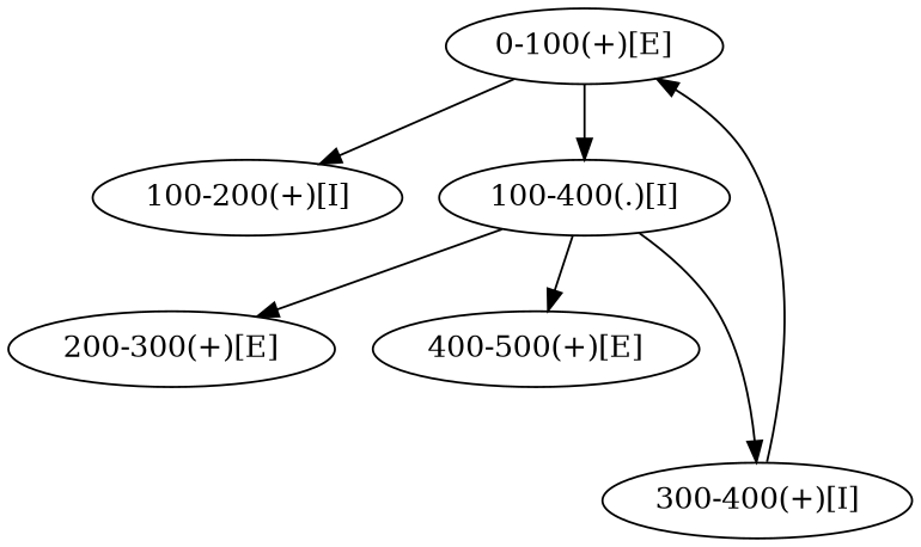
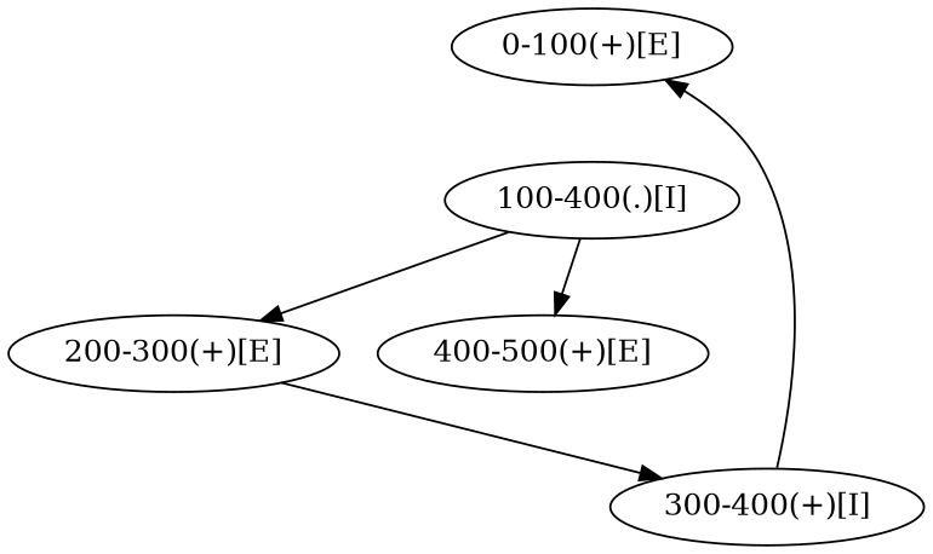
  strict digraph {
    node [scores="G1=0.3"]
-   "100-200(+)[I]"
    "0-100(+)[E]" [scores="G1=0.1,G2=0.05"]
    "100-400(.)[I]" [scores="G2=0.1"]
    "200-300(+)[E]" [scores="G1=0.1"]
    "400-500(+)[E]" [scores="G1=0.1,G2=0.05"]
    "300-400(+)[I]"
-   "0-100(+)[E]" -> "100-200(+)[I]"
-   "0-100(+)[E]" -> "100-400(.)[I]"
    "100-400(.)[I]" -> "200-300(+)[E]"
    "100-400(.)[I]" -> "400-500(+)[E]"
-   "100-400(.)[I]" -> "300-400(+)[I]"
+   "200-300(+)[E]" -> "300-400(+)[I]"
    "300-400(+)[I]" -> "0-100(+)[E]"
  }
